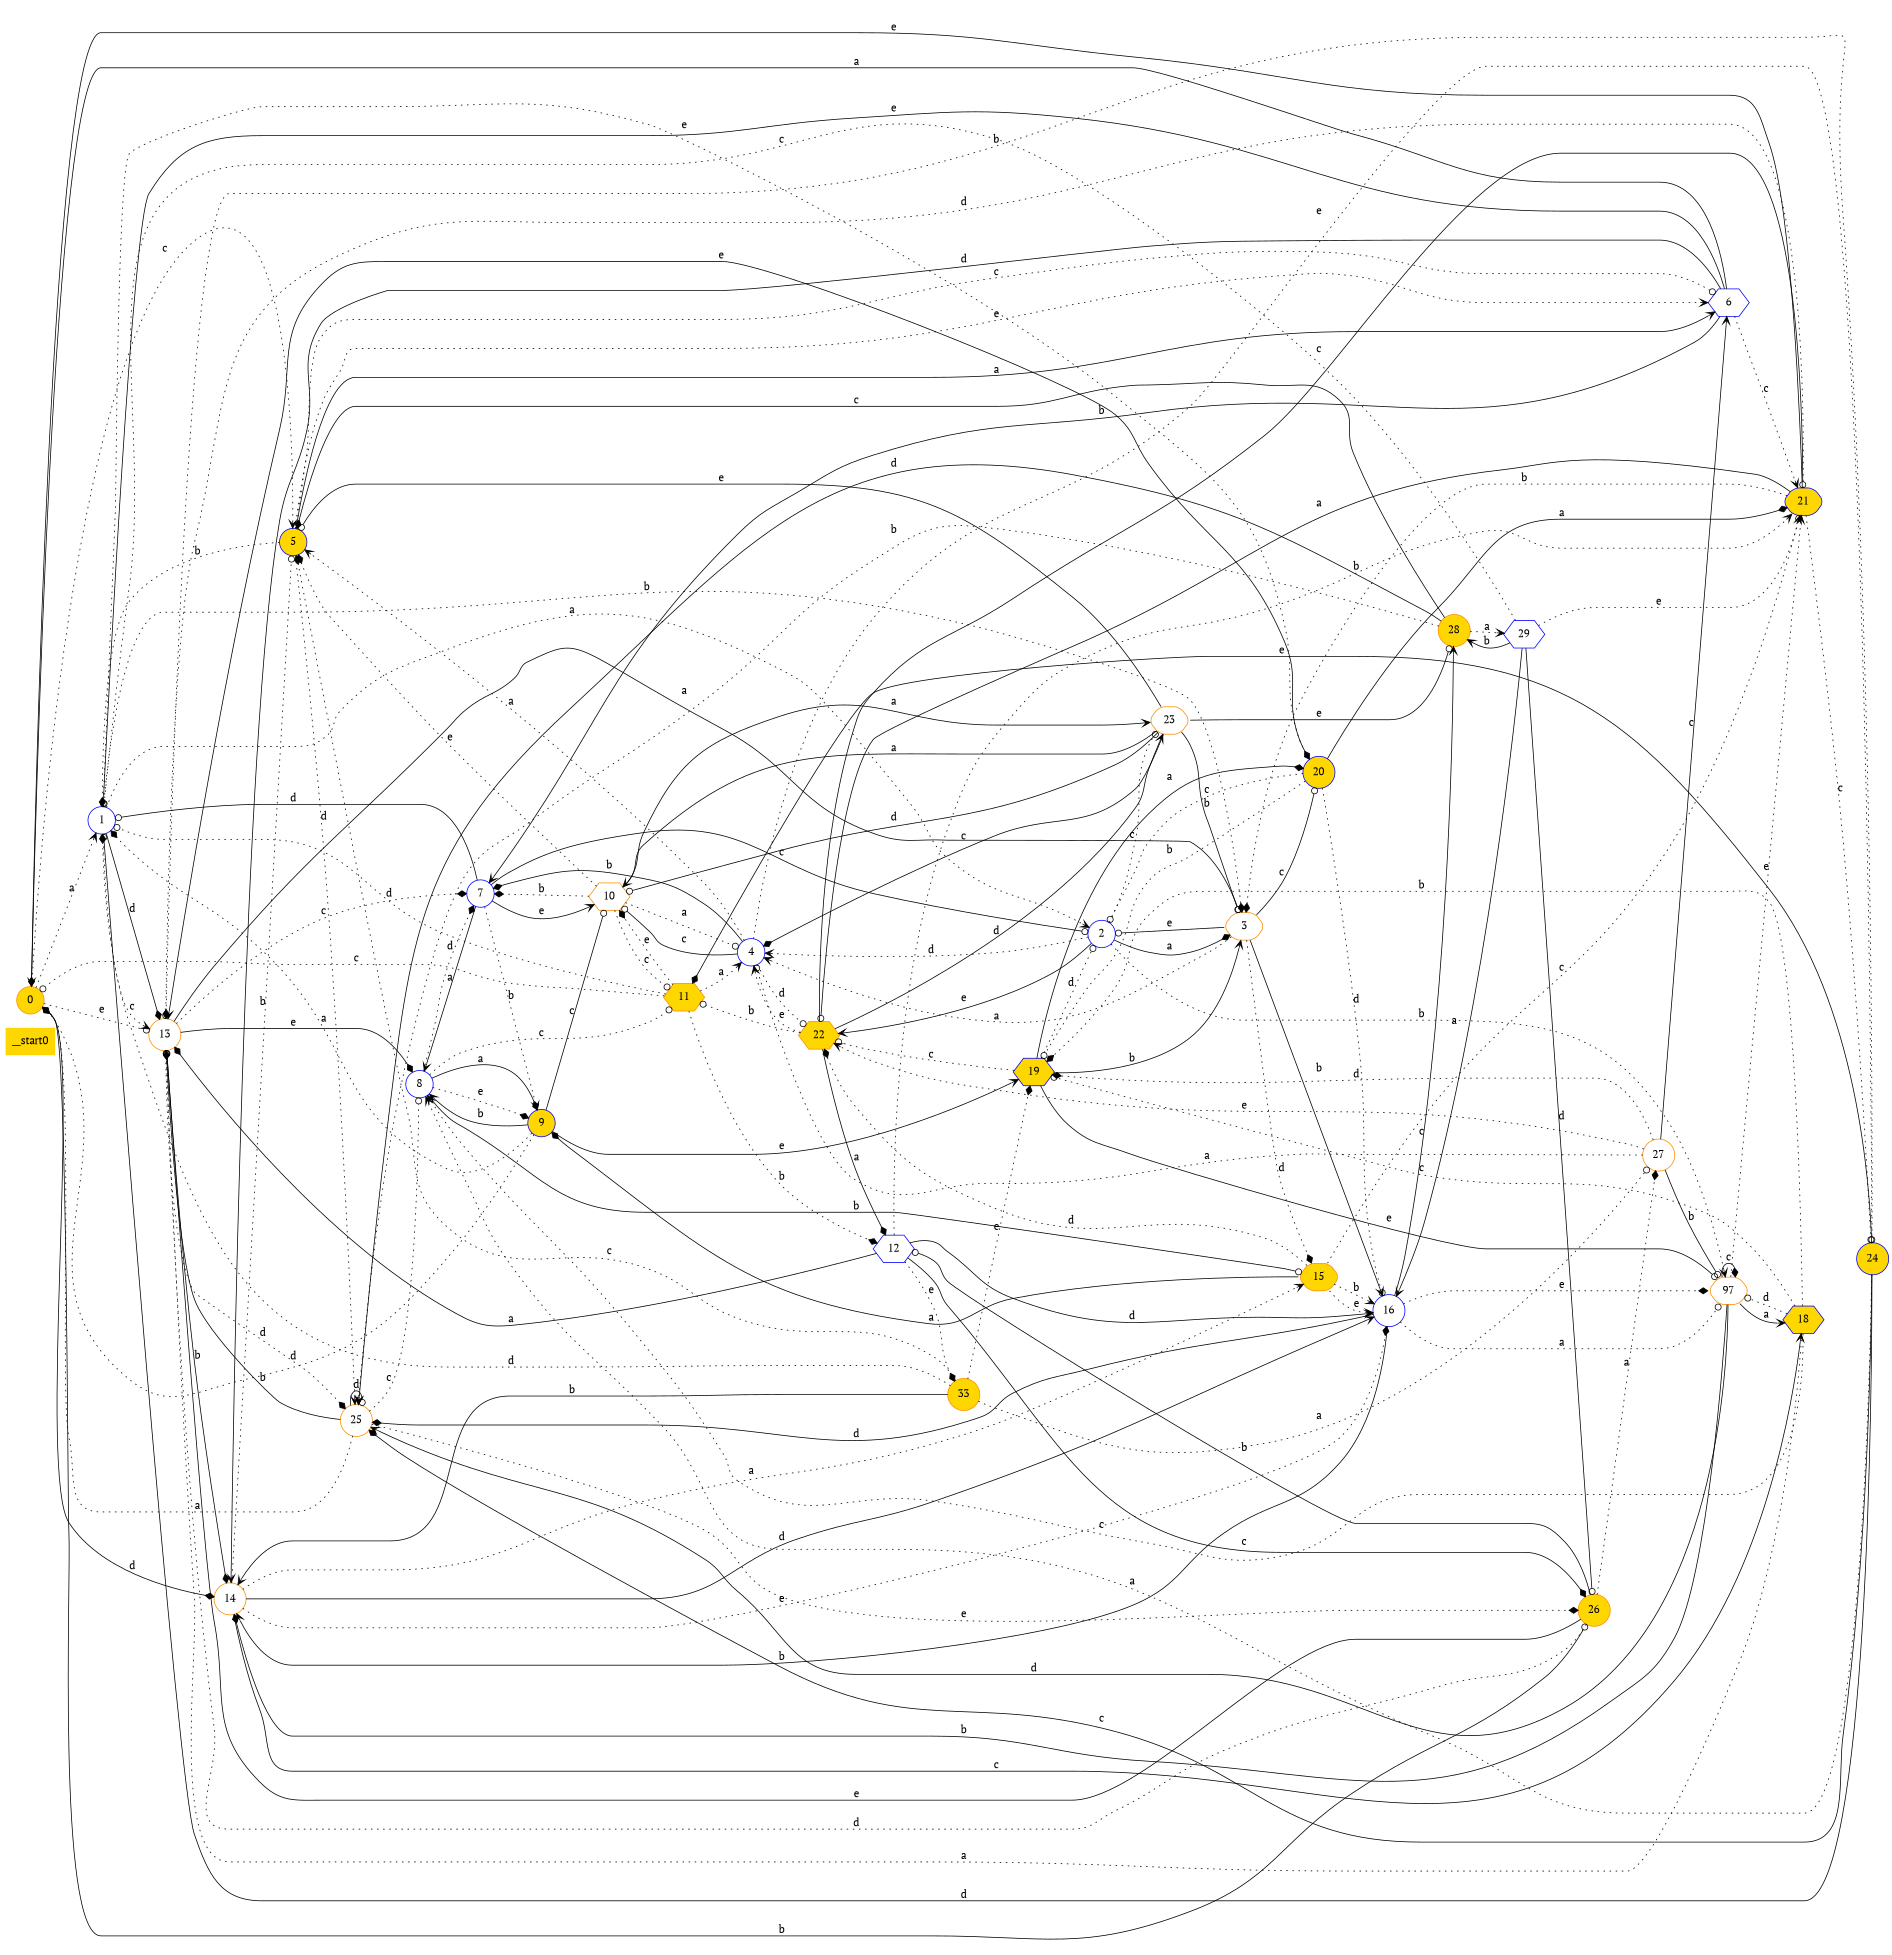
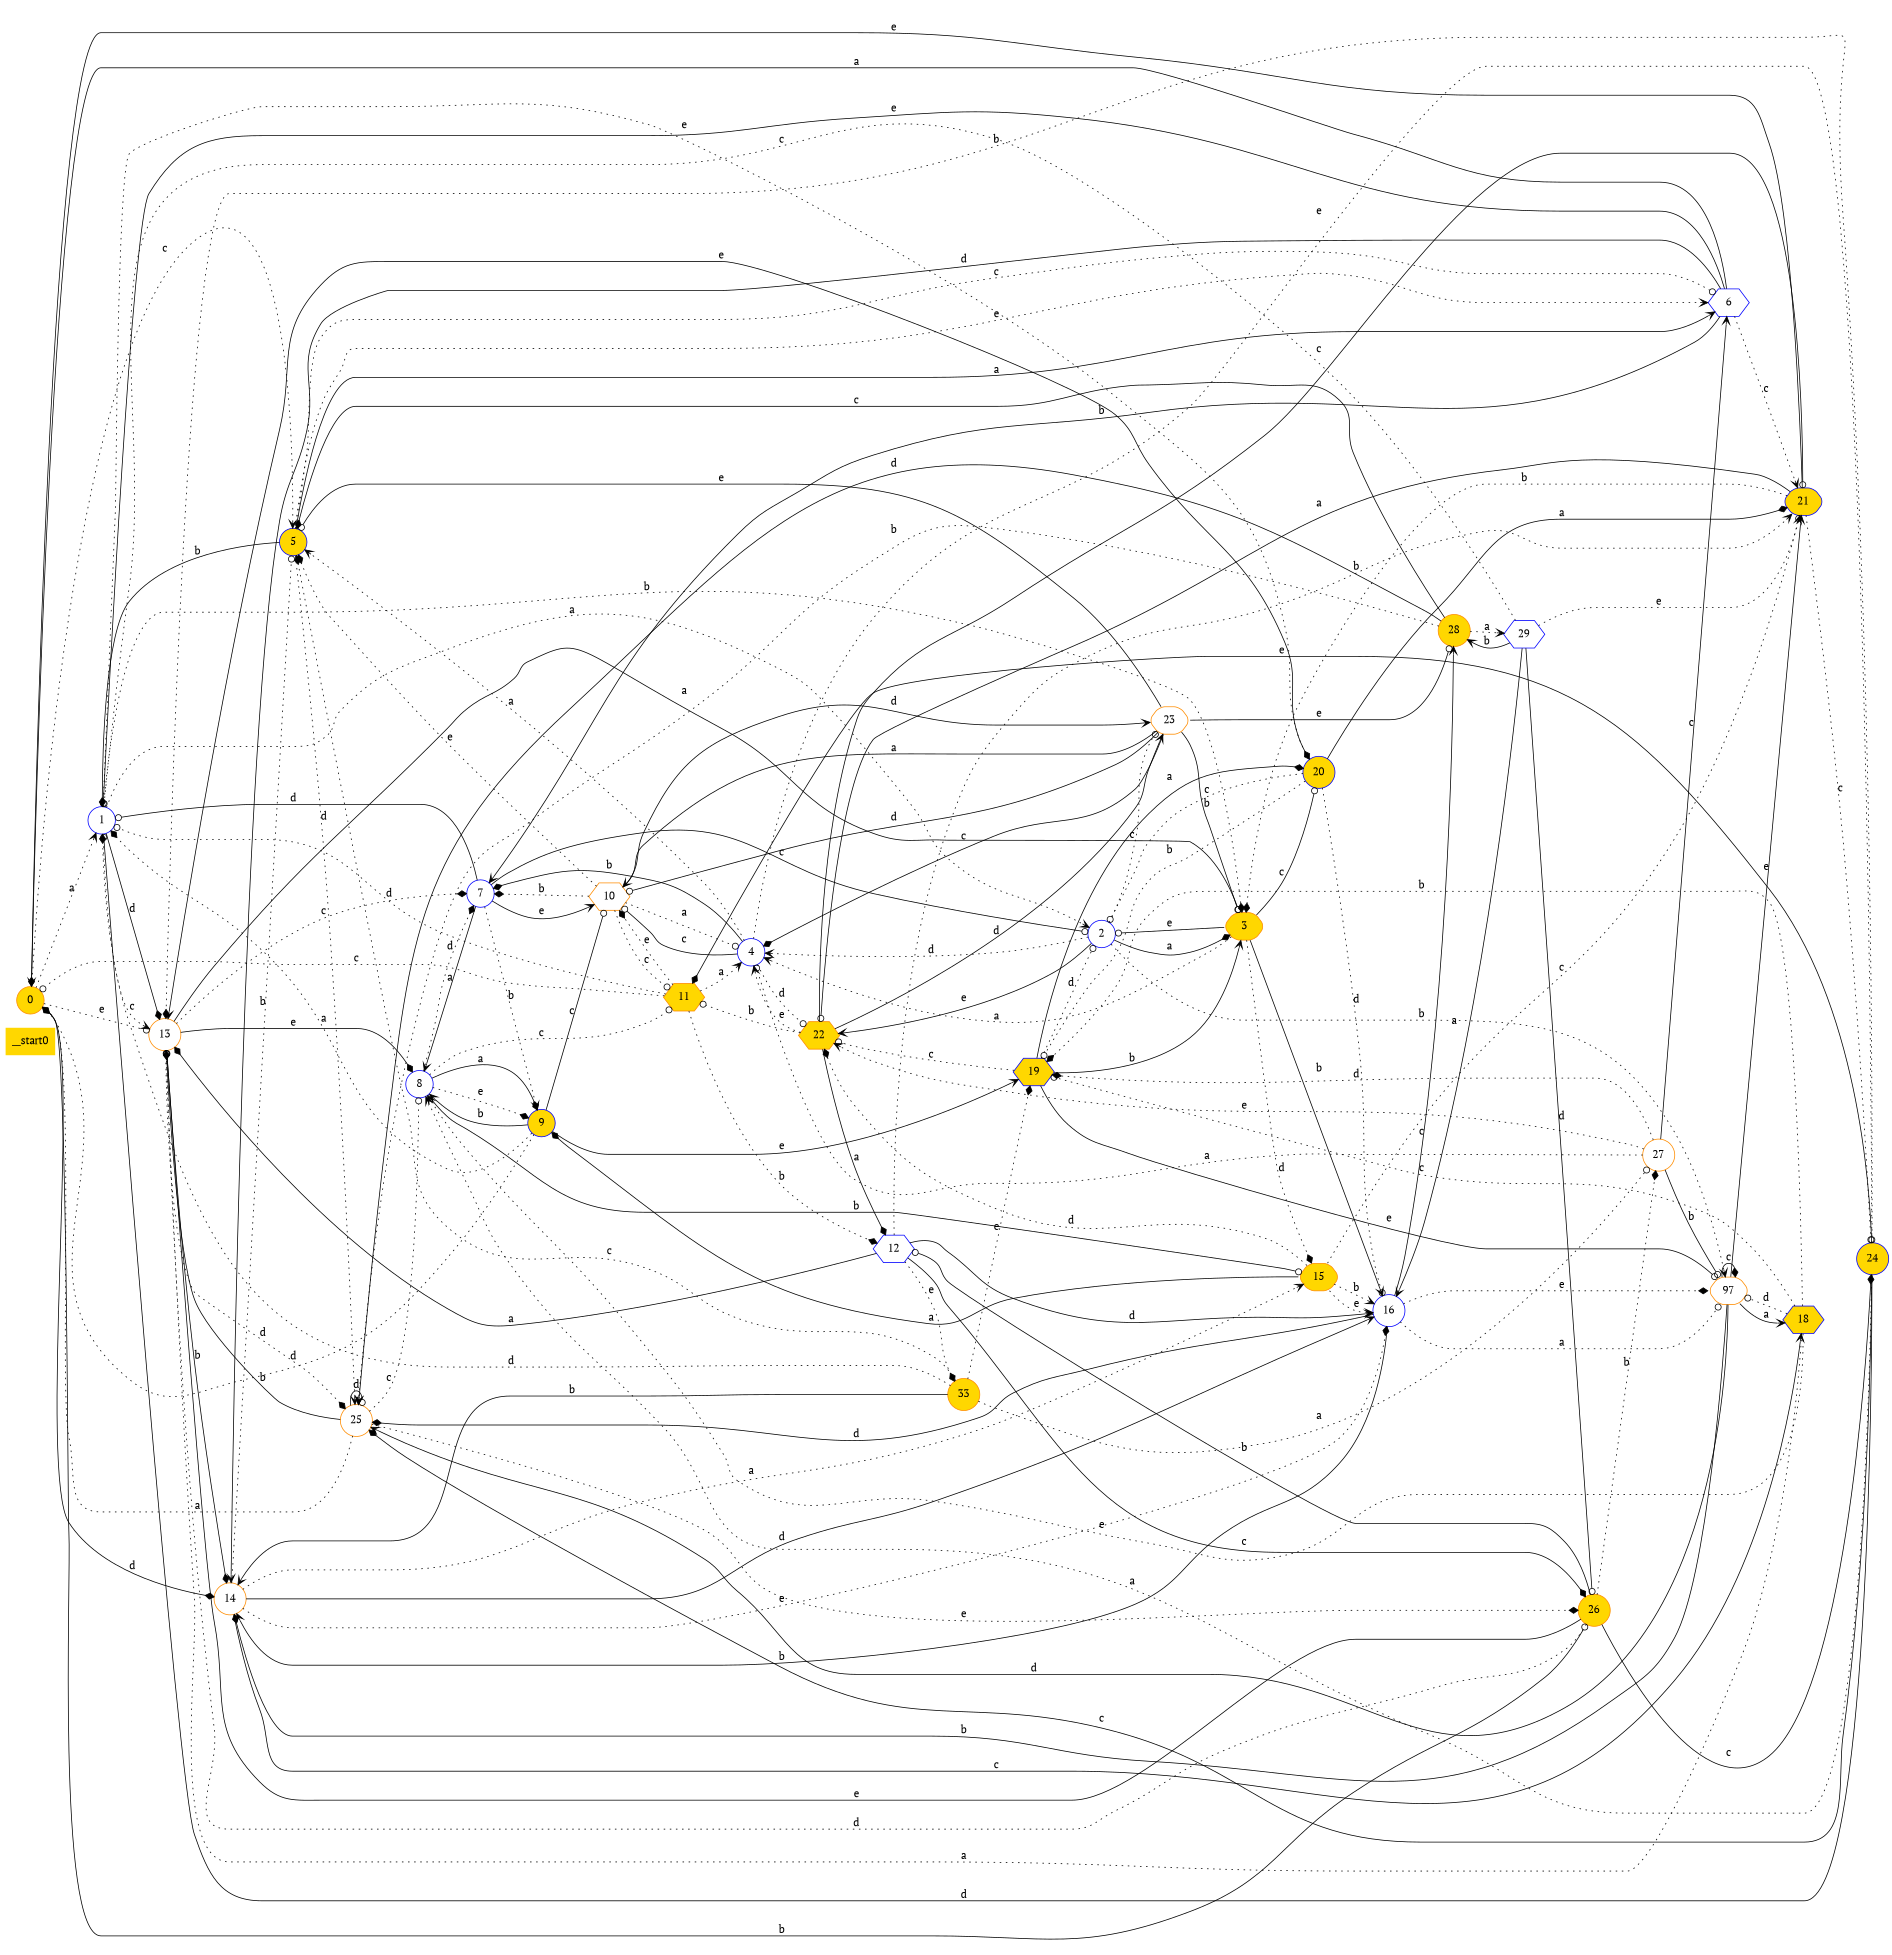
  digraph {
    fontname="PT Serif"
    rankdir=LR
    node [color=darkorange fillcolor=gold fontname="PT Serif" shape=circle style=filled]
    edge [arrowhead=vee fontname="PT Serif" style=dotted]
    __start0 [shape=none]
    n2 [label=0]
    n3 [color=blue fillcolor=white label=1]
    n4 [color=blue label=5 style="rounded,filled"]
    n5 [fillcolor=white label=13 style="rounded,filled"]
    n6 [fillcolor=white label=14]
    n7 [label=26]
    n8 [color=blue fillcolor=white label=2]
-   n9 [fillcolor=white label=3 shape=hexagon style="rounded,filled"]
+   n9 [label=3 shape=hexagon style="rounded,filled"]
    n10 [color=blue label=20]
    n11 [color=blue fillcolor=white label=6 shape=hexagon]
    n12 [fillcolor=white label=25]
    n13 [color=blue fillcolor=white label=7]
    n14 [color=blue fillcolor=white label=8]
    n15 [label=15 shape=hexagon style="rounded,filled"]
    n16 [color=blue fillcolor=white label=16 style="rounded,filled"]
    n17 [color=blue label=18 shape=hexagon]
    n18 [color=blue label=24 style="rounded,filled"]
    n19 [color=blue fillcolor=white label=12 shape=hexagon]
    n20 [fillcolor=white label=27]
    n21 [color=blue fillcolor=white label=4]
    n22 [fillcolor=white label=97 shape=hexagon style="rounded,filled"]
    n23 [label=22 shape=hexagon]
    n24 [fillcolor=white label=23 shape=hexagon style="rounded,filled"]
    n25 [color=blue label=21 shape=hexagon style="rounded,filled"]
    n26 [color=blue label=19 shape=hexagon]
    n27 [fillcolor=white label=10 shape=hexagon]
    n28 [label=11 shape=hexagon]
    n29 [label=28 style="rounded,filled"]
    n30 [color=blue label=9]
    n31 [label=33]
    n32 [color=blue fillcolor=white label=29 shape=hexagon]
    n2 -> n3 [label=a]
    n2 -> n4 [label=c]
    n2 -> n5 [arrowhead=odot label=e]
    n2 -> n6 [arrowhead=diamond label=d style=solid]
    n2 -> n7 [arrowhead=odot label=b style=solid]
    n3 -> n5 [label=c]
    n3 -> n5 [arrowhead=diamond label=d style=solid]
    n3 -> n8 [label=a]
    n3 -> n9 [arrowhead=diamond label=b]
    n3 -> n10 [arrowhead=diamond label=e]
-   n4 -> n3 [arrowhead=diamond label=b]
+   n4 -> n3 [arrowhead=diamond label=b style=solid]
    n4 -> n11 [label=a style=solid]
    n4 -> n11 [arrowhead=odot label=c]
    n4 -> n11 [label=e]
    n4 -> n12 [label=d]
    n5 -> n6 [arrowhead=diamond label=b style=solid]
    n5 -> n9 [arrowhead=odot label=a style=solid]
    n5 -> n12 [arrowhead=diamond label=d]
    n5 -> n13 [arrowhead=diamond label=c]
    n5 -> n14 [arrowhead=diamond label=e style=solid]
    n6 -> n4 [arrowhead=odot label=b]
    n6 -> n15 [label=a]
    n6 -> n16 [label=d style=solid]
    n6 -> n16 [arrowhead=diamond label=e]
    n6 -> n17 [label=c style=solid]
    n7 -> n5 [arrowhead=odot label=d]
    n7 -> n5 [arrowhead=odot label=e style=solid]
+   n7 -> n18 [arrowhead=diamond label=c style=solid]
    n7 -> n19 [arrowhead=odot label=b style=solid]
-   n7 -> n20 [arrowhead=diamond label=a]
+   n7 -> n20 [arrowhead=diamond label=b]
    n8 -> n9 [arrowhead=diamond label=a style=solid]
    n8 -> n21 [label=d]
    n8 -> n22 [label=b]
    n8 -> n23 [label=e style=solid]
    n8 -> n24 [arrowhead=odot label=c]
    n9 -> n8 [arrowhead=odot label=e style=solid]
    n9 -> n10 [arrowhead=odot label=c style=solid]
    n9 -> n15 [arrowhead=diamond label=d]
    n9 -> n16 [label=b style=solid]
    n9 -> n21 [label=a]
    n10 -> n5 [label=e style=solid]
    n10 -> n8 [arrowhead=odot label=c]
    n10 -> n16 [arrowhead=odot label=d]
    n10 -> n25 [arrowhead=diamond label=a style=solid]
    n10 -> n26 [arrowhead=odot label=b]
    n11 -> n2 [label=a style=solid]
    n11 -> n3 [arrowhead=odot label=e style=solid]
    n11 -> n6 [label=d style=solid]
    n11 -> n13 [label=b style=solid]
    n11 -> n25 [label=c]
    n12 -> n2 [arrowhead=diamond label=a]
    n12 -> n5 [arrowhead=odot label=b style=solid]
    n12 -> n7 [arrowhead=diamond label=e]
    n12 -> n12 [arrowhead=odot label=d style=solid]
    n12 -> n14 [arrowhead=odot label=c]
    n13 -> n3 [arrowhead=odot label=d style=solid]
    n13 -> n8 [arrowhead=odot label=c style=solid]
    n13 -> n14 [label=a style=solid]
    n13 -> n27 [label=e style=solid]
    n13 -> n30 [label=b]
    n14 -> n13 [arrowhead=diamond label=d]
    n14 -> n15 [arrowhead=odot label=b style=solid]
    n14 -> n28 [arrowhead=odot label=c]
    n14 -> n30 [arrowhead=diamond label=a style=solid]
    n14 -> n30 [arrowhead=diamond label=e]
    n15 -> n16 [label=b]
    n15 -> n16 [label=e]
    n15 -> n23 [arrowhead=diamond label=d]
    n15 -> n25 [arrowhead=odot label=c]
    n15 -> n30 [arrowhead=diamond label=a style=solid]
    n16 -> n6 [label=b style=solid]
    n16 -> n12 [arrowhead=diamond label=d style=solid]
    n16 -> n22 [arrowhead=odot label=a]
    n16 -> n22 [arrowhead=diamond label=e]
    n16 -> n29 [label=c style=solid]
    n17 -> n5 [arrowhead=diamond label=a]
-   n17 -> n14 [label=c]
+   n17 -> n14 [label=e]
    n17 -> n22 [arrowhead=odot label=d]
    n17 -> n26 [arrowhead=diamond label=b]
    n17 -> n26 [arrowhead=odot label=c]
    n18 -> n3 [arrowhead=odot label=d style=solid]
    n18 -> n5 [arrowhead=diamond label=b]
    n18 -> n12 [arrowhead=diamond label=c style=solid]
    n18 -> n14 [label=a]
    n18 -> n28 [arrowhead=diamond label=e style=solid]
    n19 -> n5 [arrowhead=diamond label=a style=solid]
    n19 -> n7 [arrowhead=diamond label=c style=solid]
    n19 -> n16 [label=d style=solid]
    n19 -> n25 [label=b]
    n19 -> n31 [arrowhead=diamond label=e]
    n20 -> n11 [label=c style=solid]
    n20 -> n21 [arrowhead=odot label=a]
    n20 -> n22 [arrowhead=odot label=b style=solid]
    n20 -> n23 [label=e]
    n20 -> n26 [arrowhead=diamond label=d]
    n21 -> n4 [label=a]
    n21 -> n13 [arrowhead=diamond label=b style=solid]
    n21 -> n18 [arrowhead=odot label=e]
    n21 -> n23 [arrowhead=odot label=d]
    n21 -> n27 [arrowhead=odot label=c style=solid]
    n22 -> n6 [arrowhead=diamond label=b style=solid]
    n22 -> n12 [label=d style=solid]
    n22 -> n17 [label=a style=solid]
    n22 -> n22 [arrowhead=diamond label=c style=solid]
-   n22 -> n25 [label=e]
+   n22 -> n25 [label=e style=solid]
    n23 -> n19 [arrowhead=diamond label=a style=solid]
    n23 -> n21 [label=e]
    n23 -> n24 [label=d style=solid]
    n23 -> n25 [arrowhead=odot label=c style=solid]
    n23 -> n28 [arrowhead=odot label=b]
    n24 -> n4 [arrowhead=odot label=e style=solid]
    n24 -> n9 [arrowhead=odot label=b style=solid]
    n24 -> n21 [arrowhead=diamond label=c style=solid]
    n24 -> n27 [label=a style=solid]
    n24 -> n27 [arrowhead=odot label=d style=solid]
    n24 -> n29 [arrowhead=odot label=e style=solid]
    n25 -> n2 [arrowhead=diamond label=e style=solid]
-   n25 -> n5 [arrowhead=odot label=d]
    n25 -> n9 [arrowhead=diamond label=b]
    n25 -> n18 [arrowhead=odot label=c]
    n25 -> n23 [arrowhead=odot label=a style=solid]
    n26 -> n8 [arrowhead=odot label=d]
    n26 -> n9 [label=b style=solid]
    n26 -> n10 [arrowhead=diamond label=a style=solid]
    n26 -> n22 [arrowhead=odot label=e style=solid]
    n26 -> n23 [arrowhead=odot label=c]
    n27 -> n4 [arrowhead=diamond label=e]
    n27 -> n13 [arrowhead=diamond label=b]
    n27 -> n21 [arrowhead=odot label=a]
-   n27 -> n24 [label=a style=solid]
+   n27 -> n24 [label=d style=solid]
    n27 -> n28 [arrowhead=odot label=c]
    n28 -> n2 [arrowhead=odot label=c]
    n28 -> n3 [arrowhead=odot label=d]
    n28 -> n19 [arrowhead=diamond label=b]
    n28 -> n21 [label=a]
    n28 -> n27 [arrowhead=diamond label=e]
    n29 -> n4 [arrowhead=diamond label=c style=solid]
    n29 -> n12 [label=b]
    n29 -> n12 [label=d style=solid]
    n29 -> n32 [label=a]
    n30 -> n2 [arrowhead=diamond label=d]
    n30 -> n3 [arrowhead=diamond label=a]
    n30 -> n14 [label=b style=solid]
    n30 -> n26 [label=e style=solid]
    n30 -> n27 [arrowhead=odot label=c style=solid]
    n31 -> n3 [arrowhead=diamond label=d]
    n31 -> n4 [arrowhead=diamond label=c]
    n31 -> n6 [label=b style=solid]
    n31 -> n20 [arrowhead=odot label=a]
    n31 -> n26 [arrowhead=diamond label=e]
    n32 -> n3 [arrowhead=odot label=c]
    n32 -> n7 [arrowhead=odot label=d style=solid]
    n32 -> n16 [label=a style=solid]
    n32 -> n25 [label=e]
    n32 -> n29 [label=b style=solid]
  }
